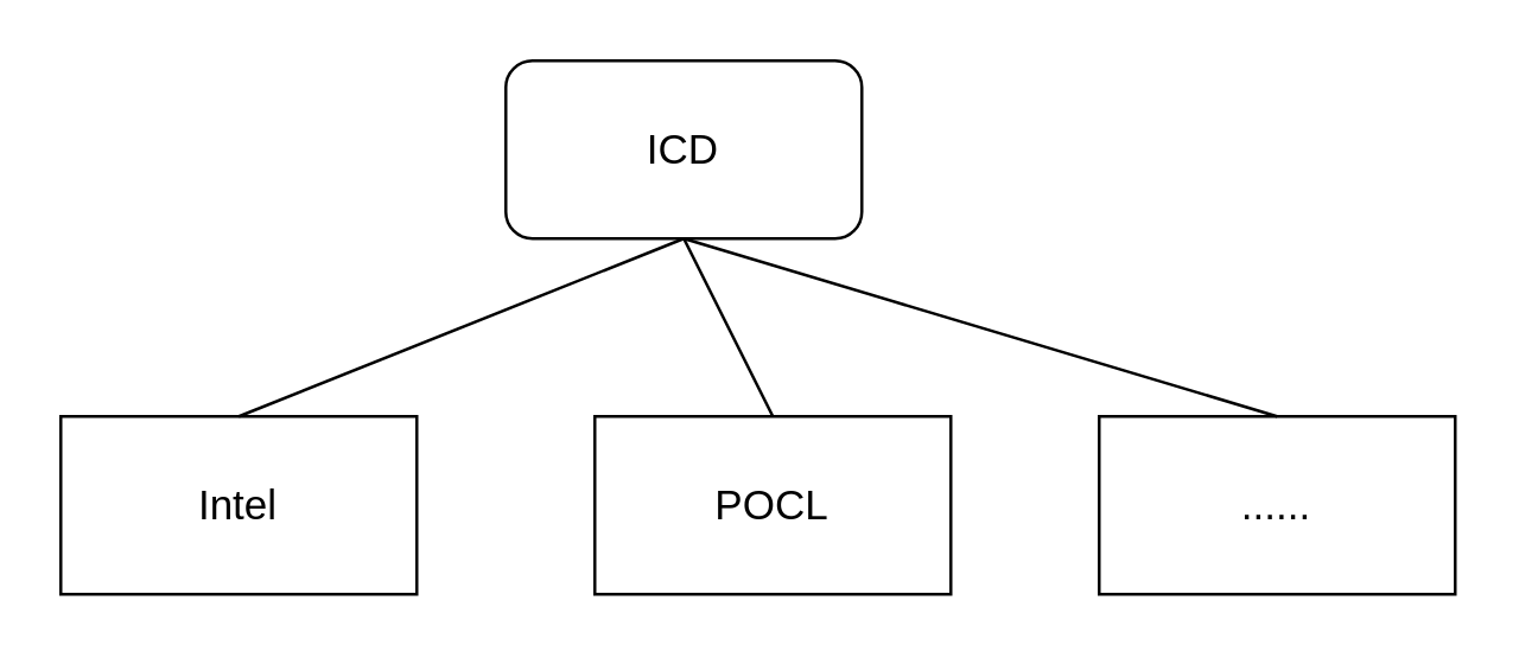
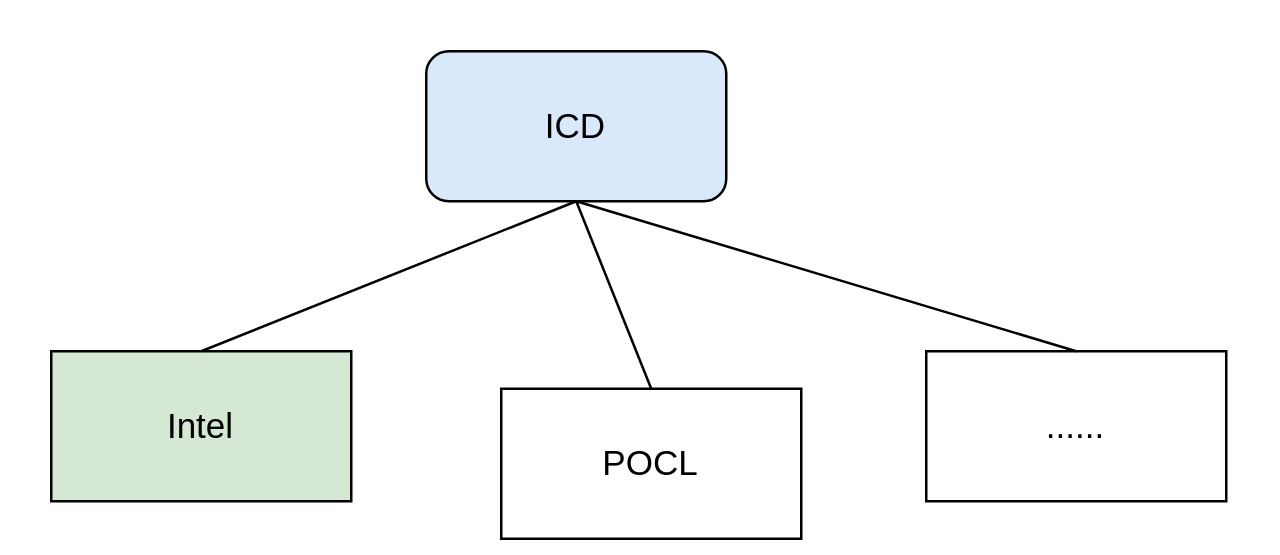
  <mxCell id="0" />
  <mxCell id="1" parent="0" />
- <mxCell id="2" value="&lt;font style=&quot;font-size: 14px;&quot;&gt;ICD&lt;/font&gt;" style="rounded=1;whiteSpace=wrap;html=1;" vertex="1" parent="1"><mxGeometry x="170" y="20" width="120" height="60" as="geometry" /></mxCell>
- <mxCell id="3" value="&lt;font style=&quot;font-size: 14px;&quot;&gt;Intel&lt;/font&gt;" style="rounded=0;whiteSpace=wrap;html=1;" vertex="1" parent="1"><mxGeometry x="20" y="140" width="120" height="60" as="geometry" /></mxCell>
- <mxCell id="4" value="&lt;font style=&quot;font-size: 14px;&quot;&gt;POCL&lt;/font&gt;" style="rounded=0;whiteSpace=wrap;html=1;" vertex="1" parent="1"><mxGeometry x="200" y="140" width="120" height="60" as="geometry" /></mxCell>
+ <mxCell id="2" value="&lt;font style=&quot;font-size: 14px;&quot;&gt;ICD&lt;/font&gt;" style="rounded=1;whiteSpace=wrap;html=1;fillColor=#dae8fc;" vertex="1" parent="1"><mxGeometry x="170" y="20" width="120" height="60" as="geometry" /></mxCell>
+ <mxCell id="3" value="&lt;font style=&quot;font-size: 14px;&quot;&gt;Intel&lt;/font&gt;" style="rounded=0;whiteSpace=wrap;html=1;fillColor=#d5e8d4;" vertex="1" parent="1"><mxGeometry x="20" y="140" width="120" height="60" as="geometry" /></mxCell>
+ <mxCell id="4" value="&lt;font style=&quot;font-size: 14px;&quot;&gt;POCL&lt;/font&gt;" style="rounded=0;whiteSpace=wrap;html=1;" vertex="1" parent="1"><mxGeometry x="200" y="155" width="120" height="60" as="geometry" /></mxCell>
  <mxCell id="5" value="&lt;font style=&quot;font-size: 14px;&quot;&gt;......&lt;/font&gt;" style="rounded=0;whiteSpace=wrap;html=1;" vertex="1" parent="1"><mxGeometry x="370" y="140" width="120" height="60" as="geometry" /></mxCell>
  <mxCell id="6" value="" style="endArrow=none;html=1;rounded=0;entryX=0.5;entryY=1;entryDx=0;entryDy=0;" edge="1" parent="1" target="2"><mxGeometry width="50" height="50" relative="1" as="geometry"><mxPoint x="80" y="140" as="sourcePoint" /><mxPoint x="130" y="90" as="targetPoint" /></mxGeometry></mxCell>
  <mxCell id="7" value="" style="endArrow=none;html=1;rounded=0;exitX=0.5;exitY=0;exitDx=0;exitDy=0;" edge="1" parent="1" source="4"><mxGeometry width="50" height="50" relative="1" as="geometry"><mxPoint x="30" y="110" as="sourcePoint" /><mxPoint x="230" y="80" as="targetPoint" /></mxGeometry></mxCell>
  <mxCell id="8" value="" style="endArrow=none;html=1;rounded=0;exitX=0.5;exitY=0;exitDx=0;exitDy=0;" edge="1" parent="1" source="5"><mxGeometry width="50" height="50" relative="1" as="geometry"><mxPoint x="-40" y="60" as="sourcePoint" /><mxPoint x="230" y="80" as="targetPoint" /></mxGeometry></mxCell>
